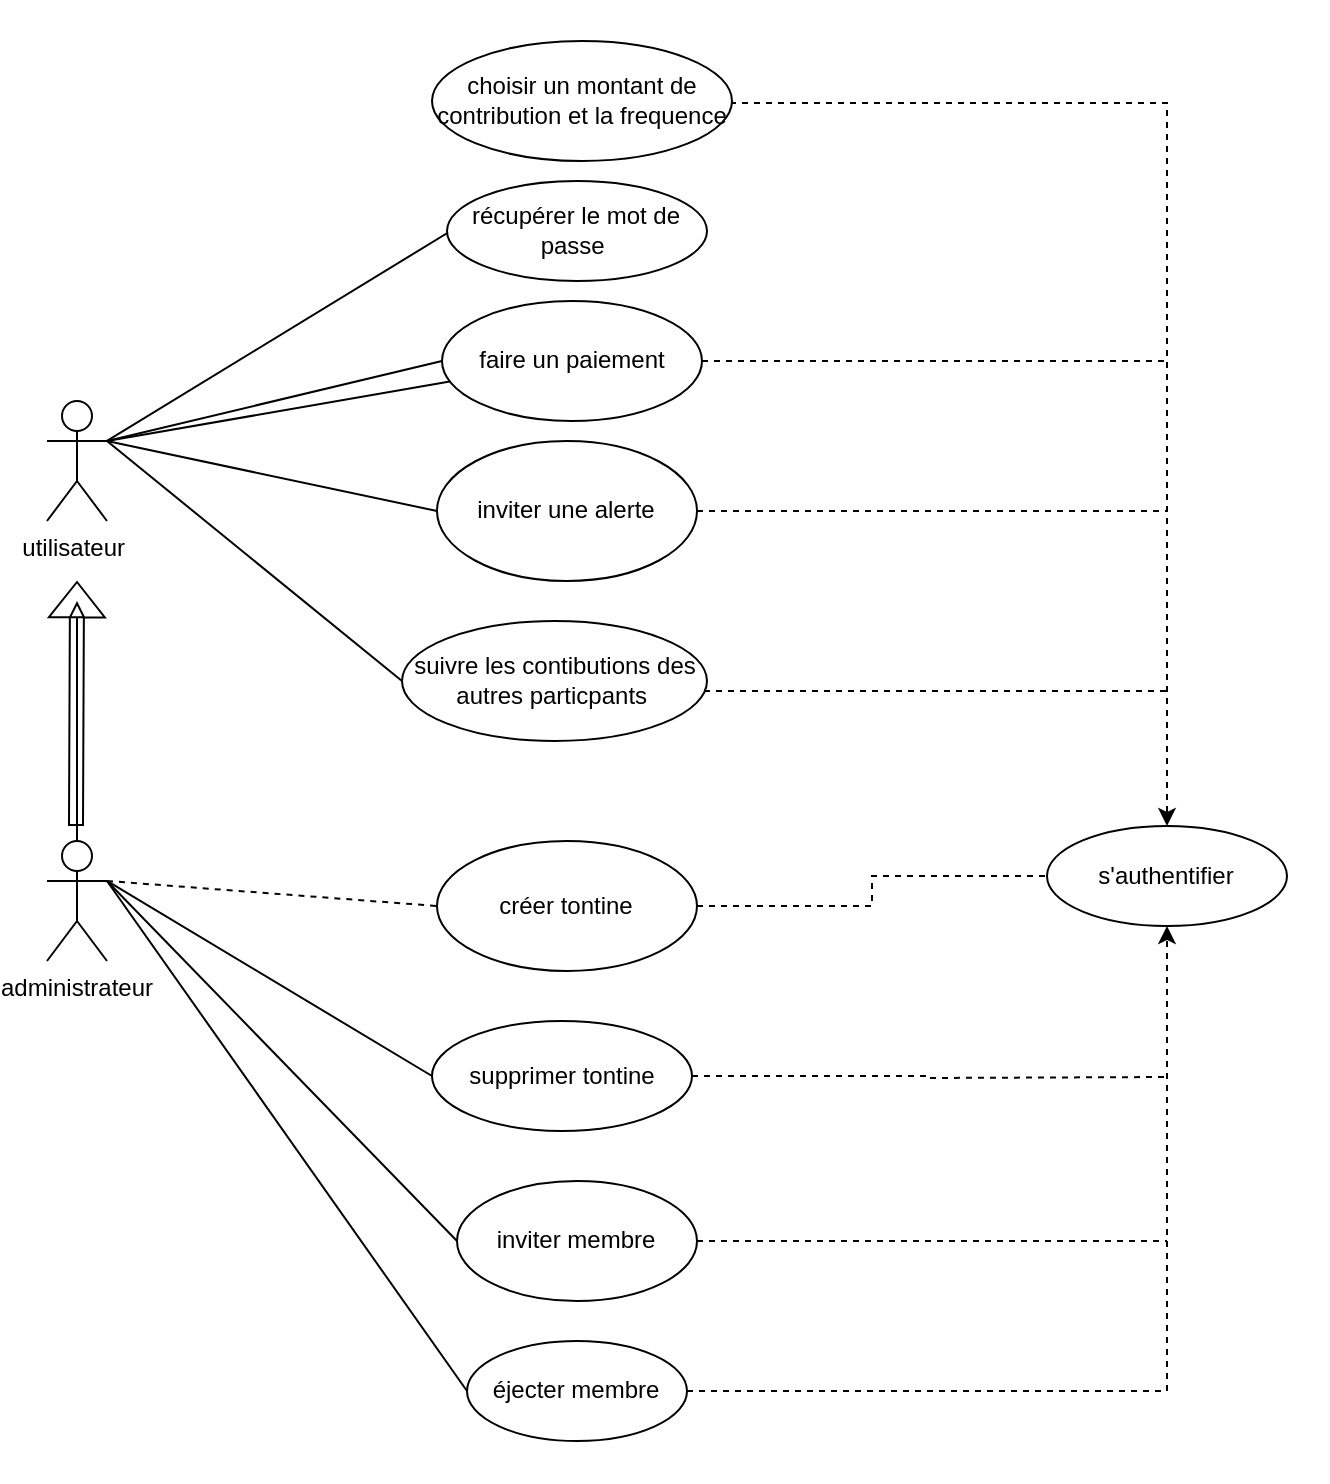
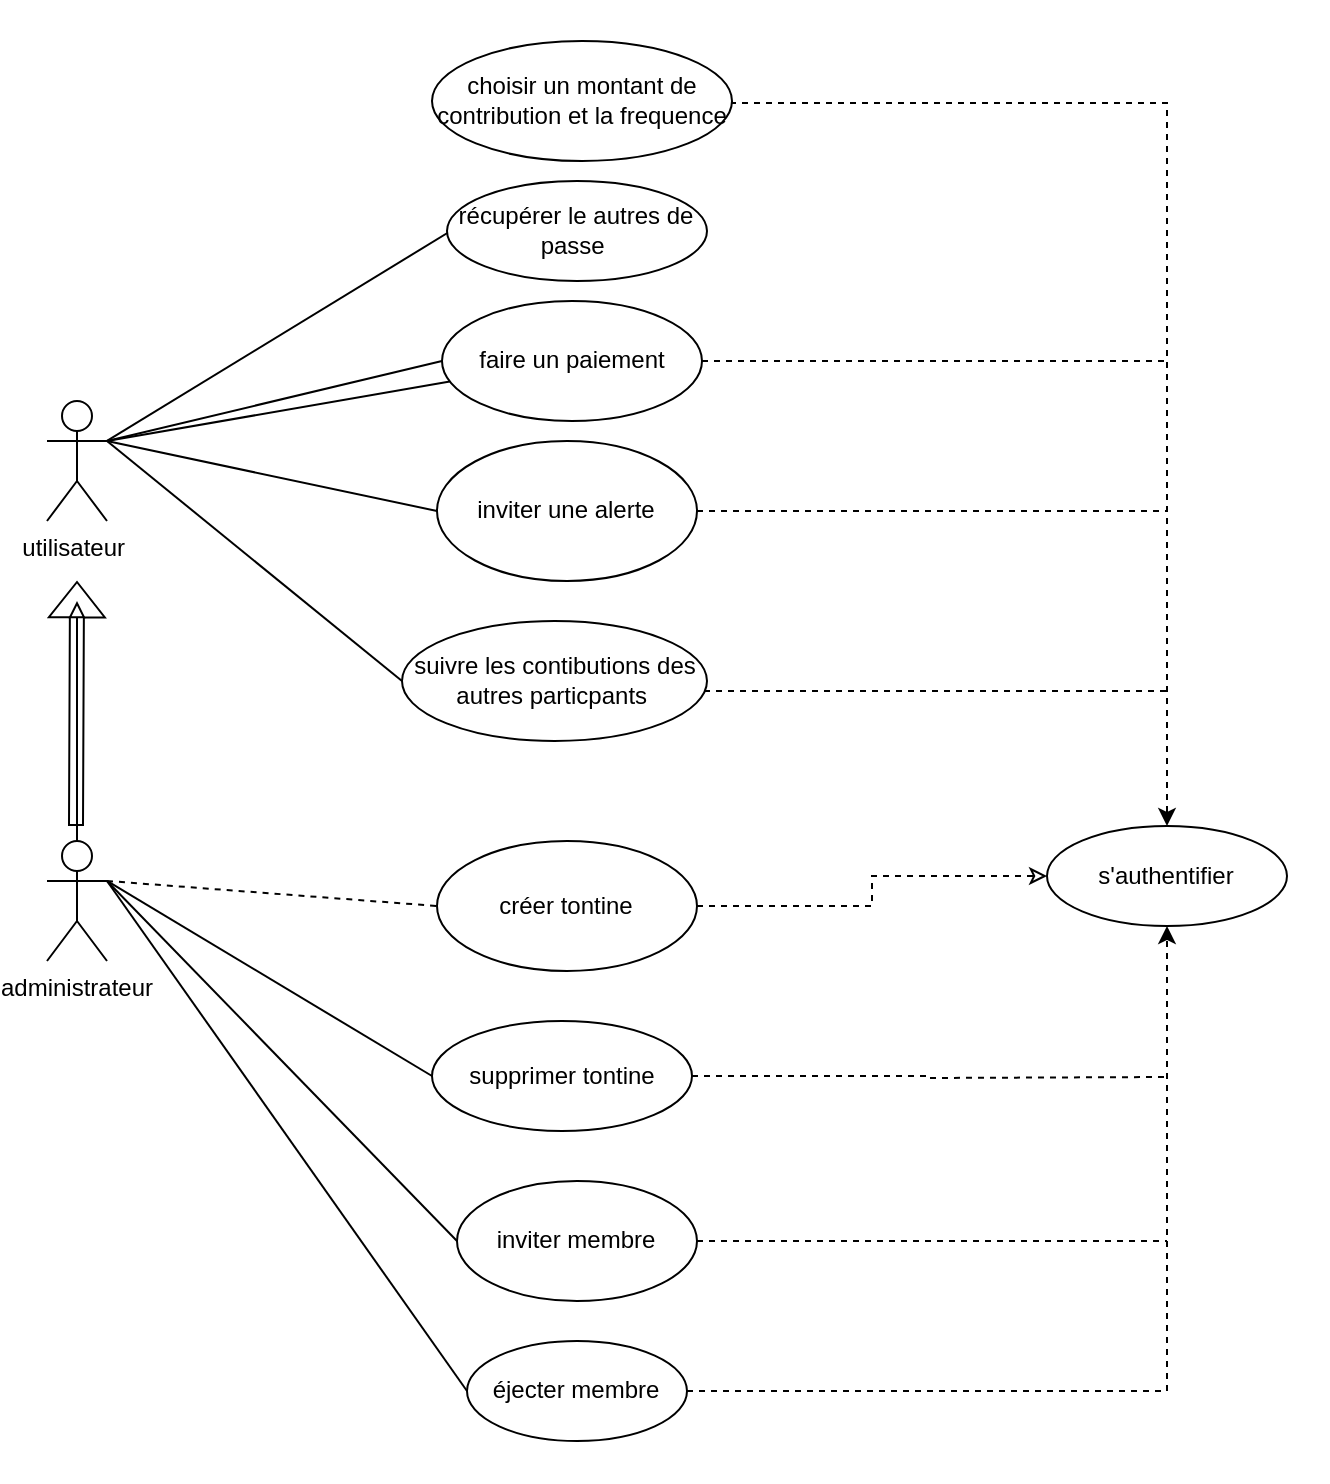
  <mxCell id="0" />
  <mxCell id="1" parent="0" />
  <mxCell id="2" style="rounded=0;orthogonalLoop=1;jettySize=auto;html=1;exitX=1;exitY=0.333;exitDx=0;exitDy=0;exitPerimeter=0;entryX=0;entryY=0.5;entryDx=0;entryDy=0;endArrow=none;endFill=0;" parent="1" source="4" edge="1"><mxGeometry relative="1" as="geometry"><mxPoint x="230" y="110" as="targetPoint" /></mxGeometry></mxCell>
  <mxCell id="3" style="rounded=0;orthogonalLoop=1;jettySize=auto;html=1;exitX=1;exitY=0.333;exitDx=0;exitDy=0;exitPerimeter=0;endArrow=none;endFill=0;" edge="1" parent="1" source="4" target="9"><mxGeometry relative="1" as="geometry" /></mxCell>
  <mxCell id="4" value="utilisateur&amp;nbsp;" style="shape=umlActor;verticalLabelPosition=bottom;verticalAlign=top;html=1;outlineConnect=0;" parent="1" vertex="1"><mxGeometry x="20" y="200" width="30" height="60" as="geometry" /></mxCell>
  <mxCell id="5" style="edgeStyle=orthogonalEdgeStyle;rounded=0;orthogonalLoop=1;jettySize=auto;html=1;exitX=1;exitY=0.5;exitDx=0;exitDy=0;entryX=0.5;entryY=0;entryDx=0;entryDy=0;dashed=1;" parent="1" target="28" edge="1"><mxGeometry relative="1" as="geometry"><mxPoint x="362.5" y="50" as="sourcePoint" /><mxPoint x="592.5" y="347.5" as="targetPoint" /><Array as="points"><mxPoint x="363" y="51" /><mxPoint x="580" y="51" /></Array></mxGeometry></mxCell>
- <mxCell id="6" value="récupérer le mot de passe&amp;nbsp;" style="ellipse;whiteSpace=wrap;html=1;" parent="1" vertex="1"><mxGeometry x="220" y="90" width="130" height="50" as="geometry" /></mxCell>
+ <mxCell id="6" value="récupérer le autres de passe&amp;nbsp;" style="ellipse;whiteSpace=wrap;html=1;" parent="1" vertex="1"><mxGeometry x="220" y="90" width="130" height="50" as="geometry" /></mxCell>
  <mxCell id="7" style="rounded=0;orthogonalLoop=1;jettySize=auto;html=1;exitX=0;exitY=0.5;exitDx=0;exitDy=0;endArrow=none;endFill=0;" parent="1" source="9" edge="1"><mxGeometry relative="1" as="geometry"><mxPoint x="50" y="220" as="targetPoint" /></mxGeometry></mxCell>
  <mxCell id="8" style="edgeStyle=orthogonalEdgeStyle;rounded=0;orthogonalLoop=1;jettySize=auto;html=1;exitX=1;exitY=0.5;exitDx=0;exitDy=0;endArrow=none;endFill=0;dashed=1;" parent="1" source="9" edge="1"><mxGeometry relative="1" as="geometry"><mxPoint x="580" y="180" as="targetPoint" /></mxGeometry></mxCell>
  <mxCell id="9" value="faire un paiement" style="ellipse;whiteSpace=wrap;html=1;" parent="1" vertex="1"><mxGeometry x="217.5" y="150" width="130" height="60" as="geometry" /></mxCell>
  <mxCell id="10" style="rounded=0;orthogonalLoop=1;jettySize=auto;html=1;exitX=0;exitY=0.5;exitDx=0;exitDy=0;endArrow=none;endFill=0;" parent="1" source="12" edge="1"><mxGeometry relative="1" as="geometry"><mxPoint x="50" y="220" as="targetPoint" /></mxGeometry></mxCell>
  <mxCell id="11" style="edgeStyle=orthogonalEdgeStyle;rounded=0;orthogonalLoop=1;jettySize=auto;html=1;exitX=1;exitY=0.5;exitDx=0;exitDy=0;dashed=1;endArrow=none;endFill=0;" parent="1" source="12" edge="1"><mxGeometry relative="1" as="geometry"><mxPoint x="580" y="255" as="targetPoint" /></mxGeometry></mxCell>
  <mxCell id="12" value="inviter une alerte" style="ellipse;whiteSpace=wrap;html=1;" parent="1" vertex="1"><mxGeometry x="215" y="220" width="130" height="70" as="geometry" /></mxCell>
  <mxCell id="13" style="edgeStyle=orthogonalEdgeStyle;rounded=0;orthogonalLoop=1;jettySize=auto;html=1;exitX=1;exitY=0.5;exitDx=0;exitDy=0;endArrow=none;endFill=0;dashed=1;" parent="1" edge="1"><mxGeometry relative="1" as="geometry"><mxPoint x="580" y="345" as="targetPoint" /><mxPoint x="342.5" y="345" as="sourcePoint" /></mxGeometry></mxCell>
  <mxCell id="14" style="rounded=0;orthogonalLoop=1;jettySize=auto;html=1;exitX=1;exitY=0.333;exitDx=0;exitDy=0;exitPerimeter=0;entryX=0;entryY=0.5;entryDx=0;entryDy=0;endArrow=none;endFill=0;dashed=1;" parent="1" source="16" target="18" edge="1"><mxGeometry relative="1" as="geometry" /></mxCell>
  <mxCell id="15" style="edgeStyle=orthogonalEdgeStyle;rounded=0;orthogonalLoop=1;jettySize=auto;html=1;exitX=0.5;exitY=0;exitDx=0;exitDy=0;exitPerimeter=0;endArrow=block;endFill=0;" edge="1" parent="1" source="16"><mxGeometry relative="1" as="geometry"><mxPoint x="35" y="300" as="targetPoint" /></mxGeometry></mxCell>
  <mxCell id="16" value="administrateur&lt;div&gt;&lt;br&gt;&lt;/div&gt;" style="shape=umlActor;verticalLabelPosition=bottom;verticalAlign=top;html=1;outlineConnect=0;" parent="1" vertex="1"><mxGeometry x="20" y="420" width="30" height="60" as="geometry" /></mxCell>
- <mxCell id="17" style="edgeStyle=orthogonalEdgeStyle;rounded=0;orthogonalLoop=1;jettySize=auto;html=1;exitX=1;exitY=0.5;exitDx=0;exitDy=0;endArrow=none;endFill=0;dashed=1;" parent="1" source="18" target="28" edge="1"><mxGeometry relative="1" as="geometry" /></mxCell>
+ <mxCell id="17" style="edgeStyle=orthogonalEdgeStyle;rounded=0;orthogonalLoop=1;jettySize=auto;html=1;exitX=1;exitY=0.5;exitDx=0;exitDy=0;endArrow=classic;endFill=0;dashed=1;" parent="1" source="18" target="28" edge="1"><mxGeometry relative="1" as="geometry" /></mxCell>
  <mxCell id="18" value="créer tontine" style="ellipse;whiteSpace=wrap;html=1;" parent="1" vertex="1"><mxGeometry x="215" y="420" width="130" height="65" as="geometry" /></mxCell>
  <mxCell id="19" style="edgeStyle=orthogonalEdgeStyle;rounded=0;orthogonalLoop=1;jettySize=auto;html=1;exitX=1;exitY=0.5;exitDx=0;exitDy=0;endArrow=none;endFill=0;dashed=1;" parent="1" source="20" edge="1"><mxGeometry relative="1" as="geometry"><mxPoint x="580" y="538" as="targetPoint" /></mxGeometry></mxCell>
  <mxCell id="20" value="supprimer tontine" style="ellipse;whiteSpace=wrap;html=1;" parent="1" vertex="1"><mxGeometry x="212.5" y="510" width="130" height="55" as="geometry" /></mxCell>
  <mxCell id="21" style="rounded=0;orthogonalLoop=1;jettySize=auto;html=1;exitX=0;exitY=0.5;exitDx=0;exitDy=0;endArrow=none;endFill=0;" parent="1" source="23" edge="1"><mxGeometry relative="1" as="geometry"><mxPoint x="50" y="440" as="targetPoint" /></mxGeometry></mxCell>
  <mxCell id="22" style="edgeStyle=orthogonalEdgeStyle;rounded=0;orthogonalLoop=1;jettySize=auto;html=1;exitX=1;exitY=0.5;exitDx=0;exitDy=0;endArrow=none;endFill=0;dashed=1;" parent="1" source="23" edge="1"><mxGeometry relative="1" as="geometry"><mxPoint x="580" y="620" as="targetPoint" /></mxGeometry></mxCell>
  <mxCell id="23" value="inviter membre" style="ellipse;whiteSpace=wrap;html=1;" parent="1" vertex="1"><mxGeometry x="225" y="590" width="120" height="60" as="geometry" /></mxCell>
  <mxCell id="24" style="rounded=0;orthogonalLoop=1;jettySize=auto;html=1;exitX=0;exitY=0.5;exitDx=0;exitDy=0;endArrow=none;endFill=0;" parent="1" source="26" edge="1"><mxGeometry relative="1" as="geometry"><mxPoint x="50" y="440" as="targetPoint" /></mxGeometry></mxCell>
  <mxCell id="25" style="edgeStyle=orthogonalEdgeStyle;rounded=0;orthogonalLoop=1;jettySize=auto;html=1;exitX=1;exitY=0.5;exitDx=0;exitDy=0;dashed=1;" parent="1" source="26" target="28" edge="1"><mxGeometry relative="1" as="geometry" /></mxCell>
  <mxCell id="26" value="éjecter membre" style="ellipse;whiteSpace=wrap;html=1;" parent="1" vertex="1"><mxGeometry x="230" y="670" width="110" height="50" as="geometry" /></mxCell>
  <mxCell id="27" style="rounded=0;orthogonalLoop=1;jettySize=auto;html=1;exitX=0;exitY=0.5;exitDx=0;exitDy=0;entryX=1;entryY=0.333;entryDx=0;entryDy=0;entryPerimeter=0;endArrow=none;endFill=0;" parent="1" source="20" target="16" edge="1"><mxGeometry relative="1" as="geometry" /></mxCell>
  <mxCell id="28" value="s'authentifier" style="ellipse;whiteSpace=wrap;html=1;" parent="1" vertex="1"><mxGeometry x="520" y="412.5" width="120" height="50" as="geometry" /></mxCell>
  <mxCell id="29" value="choisir un montant de contribution et la frequence" style="ellipse;whiteSpace=wrap;html=1;" vertex="1" parent="1"><mxGeometry x="212.5" y="20" width="150" height="60" as="geometry" /></mxCell>
  <mxCell id="30" style="rounded=0;orthogonalLoop=1;jettySize=auto;html=1;exitX=0;exitY=0.5;exitDx=0;exitDy=0;endArrow=none;endFill=0;" edge="1" parent="1" source="31"><mxGeometry relative="1" as="geometry"><mxPoint x="50" y="220" as="targetPoint" /></mxGeometry></mxCell>
  <mxCell id="31" value="suivre les contibutions des autres particpants&amp;nbsp;" style="ellipse;whiteSpace=wrap;html=1;" vertex="1" parent="1"><mxGeometry x="197.5" y="310" width="152.5" height="60" as="geometry" /></mxCell>
  <mxCell id="32" value="" style="shape=flexArrow;endArrow=classic;html=1;rounded=0;width=7;endSize=5.56;" edge="1" parent="1"><mxGeometry width="50" height="50" relative="1" as="geometry"><mxPoint x="34.5" y="412.5" as="sourcePoint" /><mxPoint x="35" y="290" as="targetPoint" /></mxGeometry></mxCell>
